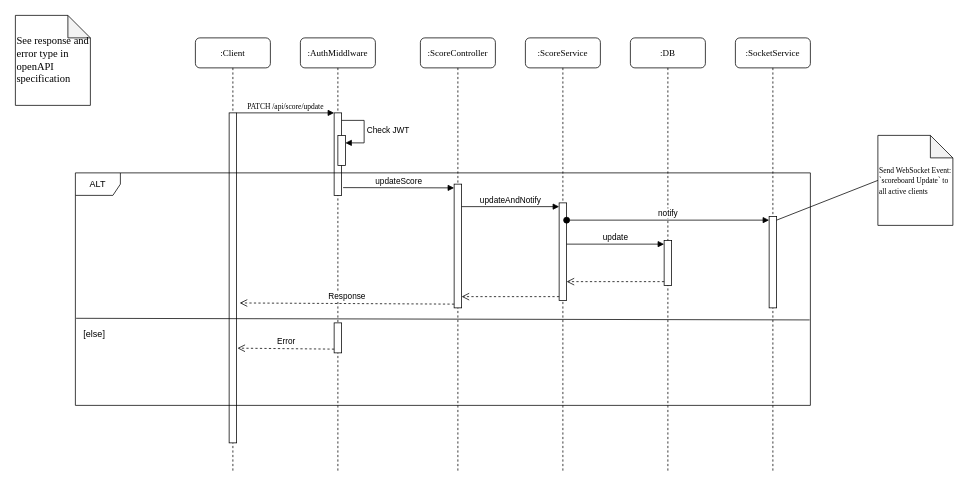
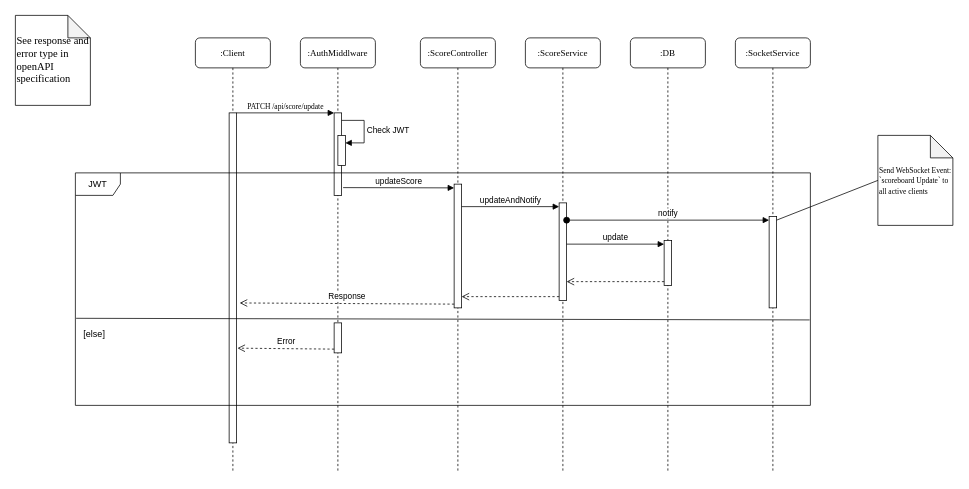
  <mxCell id="0" />
  <mxCell id="1" parent="0" />
  <mxCell id="2" value=":AuthMiddlware" style="shape=umlLifeline;perimeter=lifelinePerimeter;whiteSpace=wrap;html=1;container=1;collapsible=0;recursiveResize=0;outlineConnect=0;rounded=1;shadow=0;comic=0;labelBackgroundColor=none;strokeWidth=1;fontFamily=Verdana;fontSize=12;align=center;" parent="1" vertex="1"><mxGeometry x="400" y="50" width="100" height="580" as="geometry" /></mxCell>
  <mxCell id="3" value="" style="html=1;points=[];perimeter=orthogonalPerimeter;rounded=0;shadow=0;comic=0;labelBackgroundColor=none;strokeWidth=1;fontFamily=Verdana;fontSize=12;align=center;" parent="2" vertex="1"><mxGeometry x="45" y="100" width="10" height="110" as="geometry" /></mxCell>
  <mxCell id="4" value="" style="html=1;points=[[0,0,0,0,5],[0,1,0,0,-5],[1,0,0,0,5],[1,1,0,0,-5]];perimeter=orthogonalPerimeter;outlineConnect=0;targetShapes=umlLifeline;portConstraint=eastwest;newEdgeStyle={&quot;curved&quot;:0,&quot;rounded&quot;:0};" vertex="1" parent="2"><mxGeometry x="50" y="130" width="10" height="40" as="geometry" /></mxCell>
  <mxCell id="5" value="Check&amp;nbsp;JWT" style="html=1;align=left;spacingLeft=2;endArrow=block;rounded=0;edgeStyle=orthogonalEdgeStyle;curved=0;rounded=0;" edge="1" target="4" parent="2"><mxGeometry relative="1" as="geometry"><mxPoint x="55" y="110" as="sourcePoint" /><Array as="points"><mxPoint x="85" y="140" /></Array></mxGeometry></mxCell>
  <mxCell id="6" value="" style="html=1;points=[[0,0,0,0,5],[0,1,0,0,-5],[1,0,0,0,5],[1,1,0,0,-5]];perimeter=orthogonalPerimeter;outlineConnect=0;targetShapes=umlLifeline;portConstraint=eastwest;newEdgeStyle={&quot;curved&quot;:0,&quot;rounded&quot;:0};" vertex="1" parent="2"><mxGeometry x="45" y="380" width="10" height="40" as="geometry" /></mxCell>
  <mxCell id="7" value=":ScoreController" style="shape=umlLifeline;perimeter=lifelinePerimeter;whiteSpace=wrap;html=1;container=1;collapsible=0;recursiveResize=0;outlineConnect=0;rounded=1;shadow=0;comic=0;labelBackgroundColor=none;strokeWidth=1;fontFamily=Verdana;fontSize=12;align=center;" parent="1" vertex="1"><mxGeometry x="560" y="50" width="100" height="580" as="geometry" /></mxCell>
  <mxCell id="8" value=":ScoreService" style="shape=umlLifeline;perimeter=lifelinePerimeter;whiteSpace=wrap;html=1;container=1;collapsible=0;recursiveResize=0;outlineConnect=0;rounded=1;shadow=0;comic=0;labelBackgroundColor=none;strokeWidth=1;fontFamily=Verdana;fontSize=12;align=center;" parent="1" vertex="1"><mxGeometry x="700" y="50" width="100" height="580" as="geometry" /></mxCell>
  <mxCell id="9" value=":DB" style="shape=umlLifeline;perimeter=lifelinePerimeter;whiteSpace=wrap;html=1;container=1;collapsible=0;recursiveResize=0;outlineConnect=0;rounded=1;shadow=0;comic=0;labelBackgroundColor=none;strokeWidth=1;fontFamily=Verdana;fontSize=12;align=center;" parent="1" vertex="1"><mxGeometry x="840" y="50" width="100" height="580" as="geometry" /></mxCell>
  <mxCell id="10" value=":SocketService" style="shape=umlLifeline;perimeter=lifelinePerimeter;whiteSpace=wrap;html=1;container=1;collapsible=0;recursiveResize=0;outlineConnect=0;rounded=1;shadow=0;comic=0;labelBackgroundColor=none;strokeWidth=1;fontFamily=Verdana;fontSize=12;align=center;" parent="1" vertex="1"><mxGeometry x="980" y="50" width="100" height="580" as="geometry" /></mxCell>
  <mxCell id="11" value=":Client" style="shape=umlLifeline;perimeter=lifelinePerimeter;whiteSpace=wrap;html=1;container=1;collapsible=0;recursiveResize=0;outlineConnect=0;rounded=1;shadow=0;comic=0;labelBackgroundColor=none;strokeWidth=1;fontFamily=Verdana;fontSize=12;align=center;" parent="1" vertex="1"><mxGeometry x="260" y="50" width="100" height="580" as="geometry" /></mxCell>
  <mxCell id="12" value="" style="html=1;points=[];perimeter=orthogonalPerimeter;rounded=0;shadow=0;comic=0;labelBackgroundColor=none;strokeWidth=1;fontFamily=Verdana;fontSize=12;align=center;" parent="11" vertex="1"><mxGeometry x="45" y="100" width="10" height="440" as="geometry" /></mxCell>
  <mxCell id="13" value="&lt;font style=&quot;font-size: 10px;&quot;&gt;PATCH /api/score/update&lt;/font&gt;" style="html=1;verticalAlign=bottom;endArrow=block;entryX=0;entryY=0;labelBackgroundColor=none;fontFamily=Verdana;fontSize=12;edgeStyle=elbowEdgeStyle;elbow=vertical;" parent="1" source="12" target="3" edge="1"><mxGeometry relative="1" as="geometry"><mxPoint x="380" y="160" as="sourcePoint" /></mxGeometry></mxCell>
- <mxCell id="14" value="ALT" style="shape=umlFrame;whiteSpace=wrap;html=1;pointerEvents=0;" vertex="1" parent="1"><mxGeometry x="100" y="230" width="980" height="310" as="geometry" /></mxCell>
+ <mxCell id="14" value="JWT" style="shape=umlFrame;whiteSpace=wrap;html=1;pointerEvents=0;" vertex="1" parent="1"><mxGeometry x="100" y="230" width="980" height="310" as="geometry" /></mxCell>
  <mxCell id="15" value="[else]" style="text;html=1;align=center;verticalAlign=middle;resizable=0;points=[];autosize=1;strokeColor=none;fillColor=none;" vertex="1" parent="1"><mxGeometry x="100" y="430" width="50" height="30" as="geometry" /></mxCell>
  <mxCell id="16" value="" style="html=1;points=[[0,0,0,0,5],[0,1,0,0,-5],[1,0,0,0,5],[1,1,0,0,-5]];perimeter=orthogonalPerimeter;outlineConnect=0;targetShapes=umlLifeline;portConstraint=eastwest;newEdgeStyle={&quot;curved&quot;:0,&quot;rounded&quot;:0};" vertex="1" parent="1"><mxGeometry x="605" y="245" width="10" height="165" as="geometry" /></mxCell>
  <mxCell id="17" value="updateScore" style="html=1;verticalAlign=bottom;endArrow=block;curved=0;rounded=0;entryX=0;entryY=0;entryDx=0;entryDy=5;exitX=1.2;exitY=0.906;exitDx=0;exitDy=0;exitPerimeter=0;" edge="1" target="16" parent="1" source="3"><mxGeometry relative="1" as="geometry"><mxPoint x="535" y="250" as="sourcePoint" /></mxGeometry></mxCell>
  <mxCell id="18" value="Response" style="html=1;verticalAlign=bottom;endArrow=open;dashed=1;endSize=8;curved=0;rounded=0;exitX=0;exitY=1;exitDx=0;exitDy=-5;entryX=1.408;entryY=0.576;entryDx=0;entryDy=0;entryPerimeter=0;" edge="1" source="16" parent="1" target="12"><mxGeometry relative="1" as="geometry"><mxPoint x="535" y="320" as="targetPoint" /></mxGeometry></mxCell>
  <mxCell id="19" value="" style="html=1;points=[[0,0,0,0,5],[0,1,0,0,-5],[1,0,0,0,5],[1,1,0,0,-5]];perimeter=orthogonalPerimeter;outlineConnect=0;targetShapes=umlLifeline;portConstraint=eastwest;newEdgeStyle={&quot;curved&quot;:0,&quot;rounded&quot;:0};" vertex="1" parent="1"><mxGeometry x="745" y="270" width="10" height="130" as="geometry" /></mxCell>
  <mxCell id="20" value="updateAndNotify" style="html=1;verticalAlign=bottom;endArrow=block;curved=0;rounded=0;entryX=0;entryY=0;entryDx=0;entryDy=5;" edge="1" target="19" parent="1" source="16"><mxGeometry relative="1" as="geometry"><mxPoint x="675" y="275" as="sourcePoint" /></mxGeometry></mxCell>
  <mxCell id="21" value="" style="html=1;verticalAlign=bottom;endArrow=open;dashed=1;endSize=8;curved=0;rounded=0;exitX=0;exitY=1;exitDx=0;exitDy=-5;" edge="1" source="19" parent="1" target="16"><mxGeometry relative="1" as="geometry"><mxPoint x="675" y="345" as="targetPoint" /></mxGeometry></mxCell>
  <mxCell id="22" value="" style="html=1;points=[[0,0,0,0,5],[0,1,0,0,-5],[1,0,0,0,5],[1,1,0,0,-5]];perimeter=orthogonalPerimeter;outlineConnect=0;targetShapes=umlLifeline;portConstraint=eastwest;newEdgeStyle={&quot;curved&quot;:0,&quot;rounded&quot;:0};" vertex="1" parent="1"><mxGeometry x="1025" y="288" width="10" height="122" as="geometry" /></mxCell>
  <mxCell id="23" value="notify" style="html=1;verticalAlign=bottom;startArrow=oval;endArrow=block;startSize=8;curved=0;rounded=0;entryX=0;entryY=0;entryDx=0;entryDy=5;" edge="1" target="22" parent="1" source="19"><mxGeometry relative="1" as="geometry"><mxPoint x="955" y="293" as="sourcePoint" /></mxGeometry></mxCell>
  <mxCell id="24" value="" style="html=1;points=[[0,0,0,0,5],[0,1,0,0,-5],[1,0,0,0,5],[1,1,0,0,-5]];perimeter=orthogonalPerimeter;outlineConnect=0;targetShapes=umlLifeline;portConstraint=eastwest;newEdgeStyle={&quot;curved&quot;:0,&quot;rounded&quot;:0};" vertex="1" parent="1"><mxGeometry x="885" y="320" width="10" height="60" as="geometry" /></mxCell>
  <mxCell id="25" value="update" style="html=1;verticalAlign=bottom;endArrow=block;curved=0;rounded=0;entryX=0;entryY=0;entryDx=0;entryDy=5;" edge="1" target="24" parent="1" source="19"><mxGeometry relative="1" as="geometry"><mxPoint x="815" y="320" as="sourcePoint" /></mxGeometry></mxCell>
  <mxCell id="26" value="" style="html=1;verticalAlign=bottom;endArrow=open;dashed=1;endSize=8;curved=0;rounded=0;exitX=0;exitY=1;exitDx=0;exitDy=-5;" edge="1" source="24" parent="1" target="19"><mxGeometry relative="1" as="geometry"><mxPoint x="815" y="390" as="targetPoint" /></mxGeometry></mxCell>
  <mxCell id="27" value="&lt;font face=&quot;Times New Roman&quot; style=&quot;font-size: 10px;&quot;&gt;Send WebSocket Event: `scoreboard Update` to all active clients&lt;/font&gt;" style="shape=note;whiteSpace=wrap;html=1;backgroundOutline=1;darkOpacity=0.05;align=left;" vertex="1" parent="1"><mxGeometry x="1170" y="180" width="100" height="120" as="geometry" /></mxCell>
  <mxCell id="28" style="rounded=0;orthogonalLoop=1;jettySize=auto;html=1;exitX=1;exitY=0;exitDx=0;exitDy=5;exitPerimeter=0;entryX=0;entryY=0.5;entryDx=0;entryDy=0;entryPerimeter=0;endArrow=none;endFill=0;" edge="1" parent="1" source="22" target="27"><mxGeometry relative="1" as="geometry" /></mxCell>
  <mxCell id="29" style="rounded=0;orthogonalLoop=1;jettySize=auto;html=1;exitX=0.002;exitY=0.628;exitDx=0;exitDy=0;exitPerimeter=0;entryX=1;entryY=0.635;entryDx=0;entryDy=0;entryPerimeter=0;endArrow=none;endFill=0;" edge="1" parent="1"><mxGeometry relative="1" as="geometry"><mxPoint x="100.98" y="423.91" as="sourcePoint" /><mxPoint x="1079.02" y="426.08" as="targetPoint" /></mxGeometry></mxCell>
  <mxCell id="30" value="Error" style="html=1;verticalAlign=bottom;endArrow=open;dashed=1;endSize=8;curved=0;rounded=0;exitX=0;exitY=1;exitDx=0;exitDy=-5;entryX=1.111;entryY=0.713;entryDx=0;entryDy=0;entryPerimeter=0;" edge="1" source="6" parent="1" target="12"><mxGeometry relative="1" as="geometry"><mxPoint x="375" y="505" as="targetPoint" /></mxGeometry></mxCell>
  <mxCell id="31" value="&lt;font style=&quot;font-size: 14px;&quot; face=&quot;Times New Roman&quot;&gt;See response and error type in openAPI specification&lt;/font&gt;" style="shape=note;whiteSpace=wrap;html=1;backgroundOutline=1;darkOpacity=0.05;align=left;" vertex="1" parent="1"><mxGeometry x="20" y="20" width="100" height="120" as="geometry" /></mxCell>
